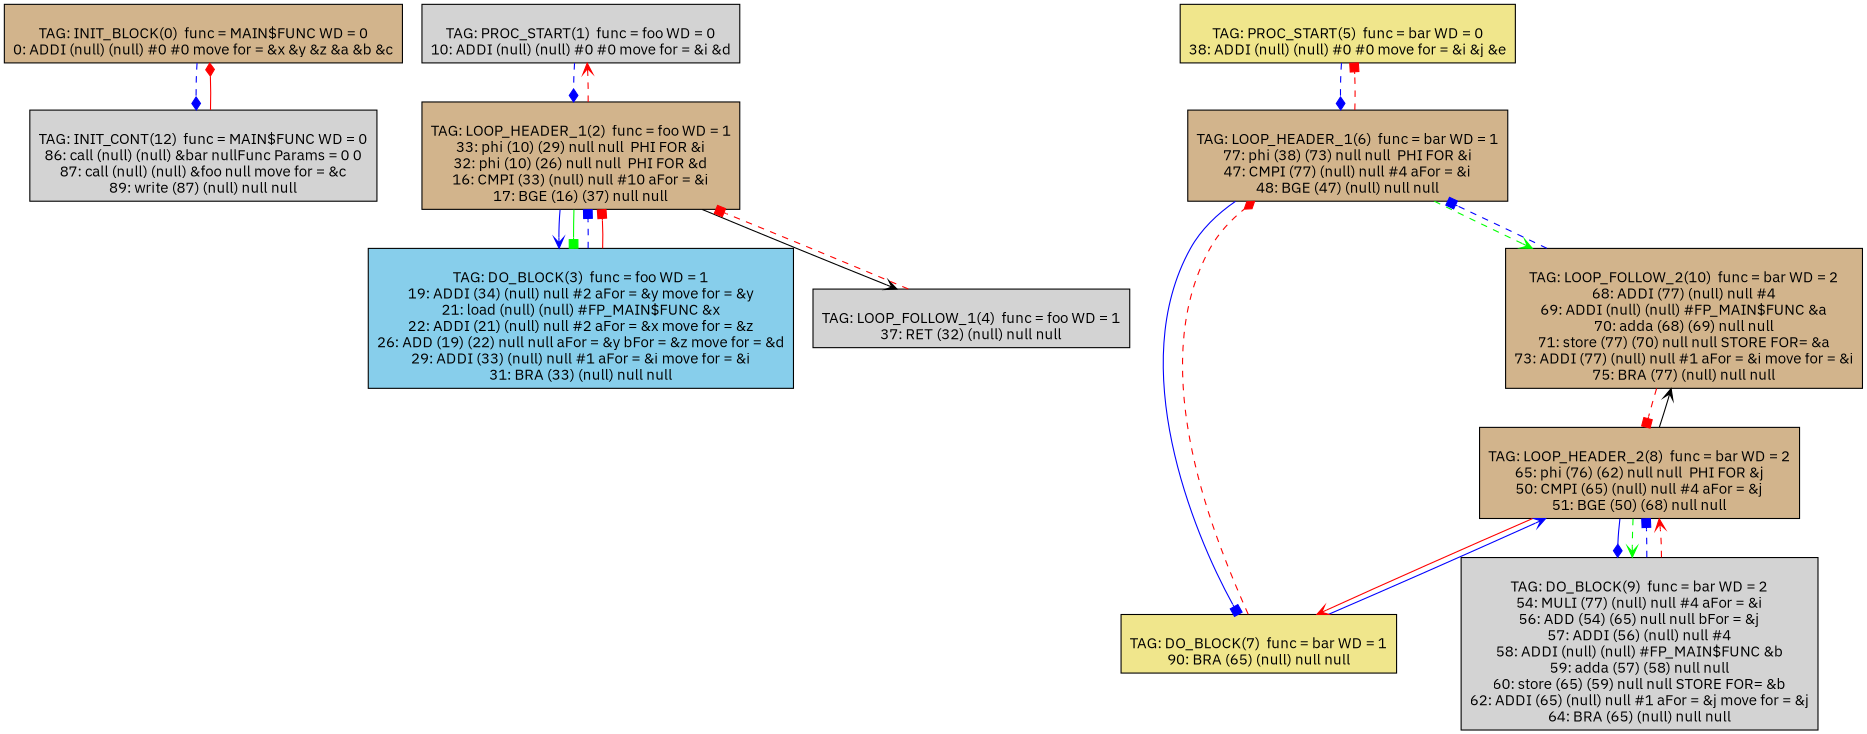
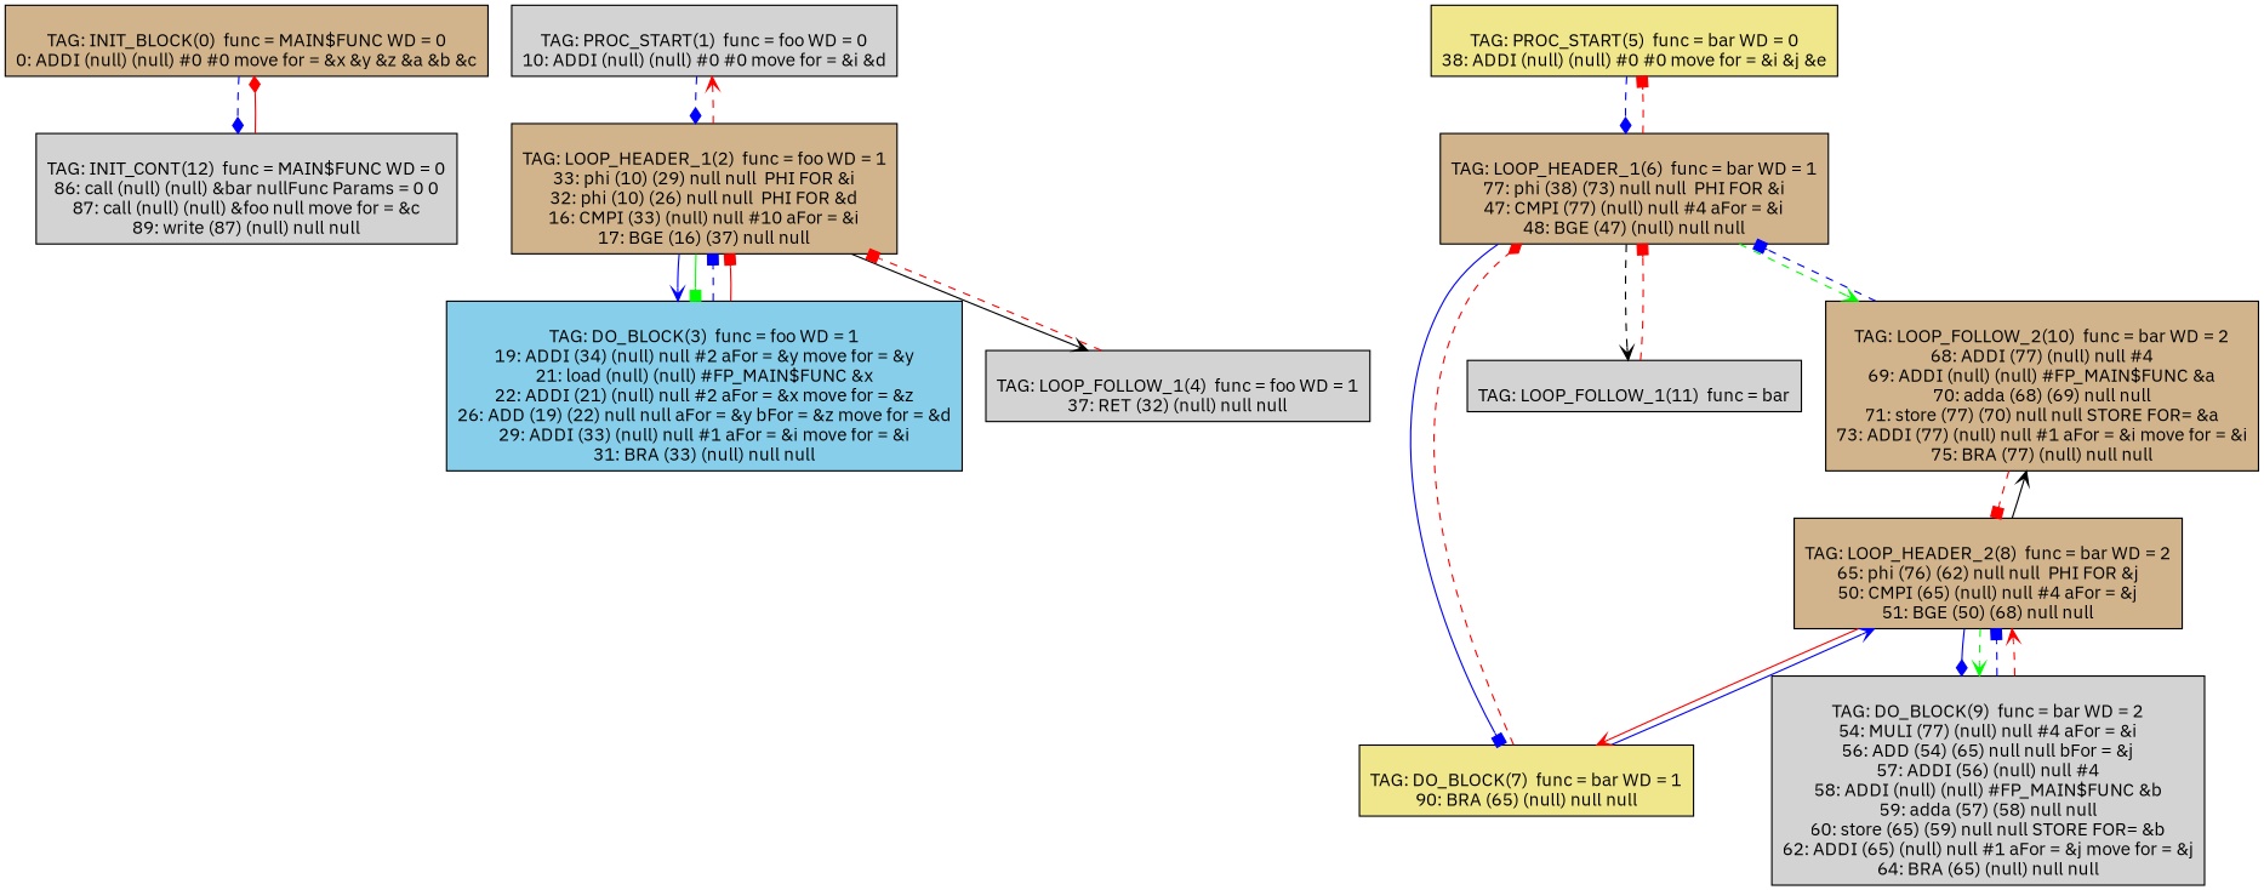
  digraph {
    fontname="IBM Plex Sans"
    node [shape=box style=filled fillcolor=tan fontname="IBM Plex Sans"]
    edge [color=blue style=dashed arrowhead=vee fontname="IBM Plex Sans"]
    n1 [label="\nTAG: INIT_BLOCK(0)  func = MAIN$FUNC WD = 0\n0: ADDI (null) (null) #0 #0 move for = &x &y &z &a &b &c\n"]
    n2 [label="\nTAG: INIT_CONT(12)  func = MAIN$FUNC WD = 0\n86: call (null) (null) &bar nullFunc Params = 0 0\n87: call (null) (null) &foo null move for = &c\n89: write (87) (null) null null\n" fillcolor=lightgrey]
    n3 [label="\nTAG: PROC_START(1)  func = foo WD = 0\n10: ADDI (null) (null) #0 #0 move for = &i &d\n" fillcolor=lightgrey]
    n4 [label="\nTAG: LOOP_HEADER_1(2)  func = foo WD = 1\n33: phi (10) (29) null null  PHI FOR &i\n32: phi (10) (26) null null  PHI FOR &d\n16: CMPI (33) (null) null #10 aFor = &i\n17: BGE (16) (37) null null\n"]
    n5 [label="\nTAG: DO_BLOCK(3)  func = foo WD = 1\n19: ADDI (34) (null) null #2 aFor = &y move for = &y\n21: load (null) (null) #FP_MAIN$FUNC &x\n22: ADDI (21) (null) null #2 aFor = &x move for = &z\n26: ADD (19) (22) null null aFor = &y bFor = &z move for = &d\n29: ADDI (33) (null) null #1 aFor = &i move for = &i\n31: BRA (33) (null) null null\n" fillcolor=skyblue]
    n6 [label="\nTAG: LOOP_FOLLOW_1(4)  func = foo WD = 1\n37: RET (32) (null) null null\n" fillcolor=lightgrey]
    n7 [label="\nTAG: PROC_START(5)  func = bar WD = 0\n38: ADDI (null) (null) #0 #0 move for = &i &j &e\n" fillcolor=khaki]
    n8 [label="\nTAG: LOOP_HEADER_1(6)  func = bar WD = 1\n77: phi (38) (73) null null  PHI FOR &i\n47: CMPI (77) (null) null #4 aFor = &i\n48: BGE (47) (null) null null\n"]
    n9 [label="\nTAG: DO_BLOCK(7)  func = bar WD = 1\n90: BRA (65) (null) null null\n" fillcolor=khaki]
+   n10 [label="\nTAG: LOOP_FOLLOW_1(11)  func = bar\n" fillcolor=lightgrey]
    n11 [label="\nTAG: LOOP_FOLLOW_2(10)  func = bar WD = 2\n68: ADDI (77) (null) null #4\n69: ADDI (null) (null) #FP_MAIN$FUNC &a\n70: adda (68) (69) null null\n71: store (77) (70) null null STORE FOR= &a\n73: ADDI (77) (null) null #1 aFor = &i move for = &i\n75: BRA (77) (null) null null\n"]
    n12 [label="\nTAG: LOOP_HEADER_2(8)  func = bar WD = 2\n65: phi (76) (62) null null  PHI FOR &j\n50: CMPI (65) (null) null #4 aFor = &j\n51: BGE (50) (68) null null\n"]
    n13 [label="\nTAG: DO_BLOCK(9)  func = bar WD = 2\n54: MULI (77) (null) null #4 aFor = &i\n56: ADD (54) (65) null null bFor = &j\n57: ADDI (56) (null) null #4\n58: ADDI (null) (null) #FP_MAIN$FUNC &b\n59: adda (57) (58) null null\n60: store (65) (59) null null STORE FOR= &b\n62: ADDI (65) (null) null #1 aFor = &j move for = &j\n64: BRA (65) (null) null null\n" fillcolor=lightgrey]
    n1 -> n2 [arrowhead=diamond]
    n2 -> n1 [color=red style=solid arrowhead=diamond]
    n3 -> n4 [arrowhead=diamond]
    n4 -> n3 [color=red]
    n4 -> n5 [style=solid]
    n4 -> n5 [color=green style=solid arrowhead=box]
    n4 -> n6 [color=black style=solid]
    n5 -> n4 [arrowhead=box]
    n5 -> n4 [color=red style=solid arrowhead=box]
    n6 -> n4 [color=red arrowhead=box]
    n7 -> n8 [arrowhead=diamond]
    n8 -> n7 [color=red arrowhead=box]
    n8 -> n9 [style=solid arrowhead=box]
+   n8 -> n10 [color=black]
    n8 -> n11 [color=green]
    n9 -> n8 [color=red arrowhead=diamond]
    n9 -> n12 [style=solid]
+   n10 -> n8 [color=red arrowhead=box]
    n11 -> n8 [arrowhead=box]
    n11 -> n12 [color=red arrowhead=box]
    n12 -> n9 [color=red style=solid]
    n12 -> n11 [color=black style=solid]
    n12 -> n13 [style=solid arrowhead=diamond]
    n12 -> n13 [color=green]
    n13 -> n12 [arrowhead=box]
    n13 -> n12 [color=red]
  }
